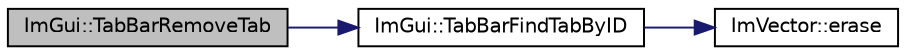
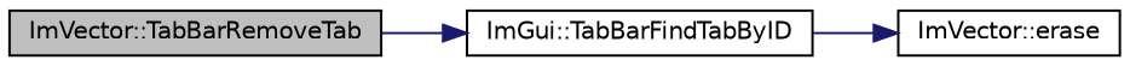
  digraph {
    rankdir=LR
    node [color=black fillcolor=white fontname=Helvetica fontsize=10 shape=record style=filled]
    edge [color=midnightblue fontname=Helvetica fontsize=10 labelfontname=Helvetica labelfontsize=10 style=solid]
-   n1 [fillcolor=grey75 fontcolor=black height=0.2 label="ImGui::TabBarRemoveTab" width=0.4]
+   n1 [fillcolor=grey75 fontcolor=black height=0.2 label="ImVector::TabBarRemoveTab" width=0.4]
    n2 [height=0.2 label="ImGui::TabBarFindTabByID" width=0.4]
    n3 [height=0.2 label="ImVector::erase" width=0.4]
    n1 -> n2
    n2 -> n3
  }
